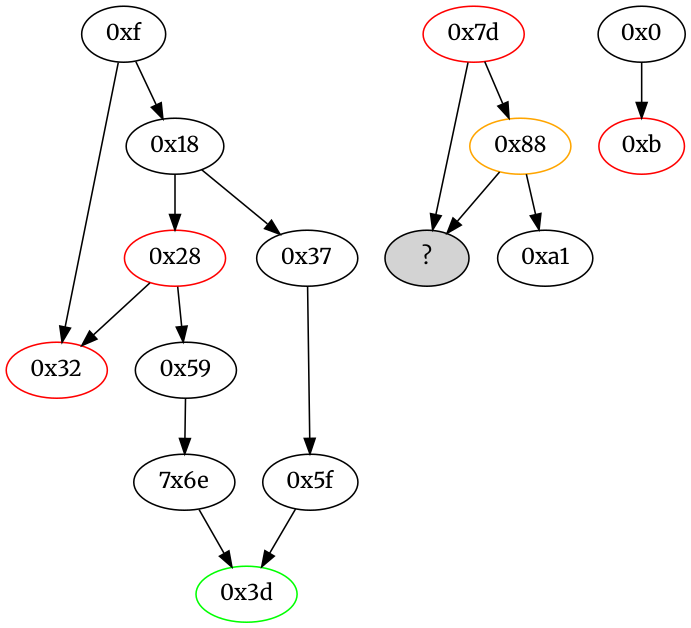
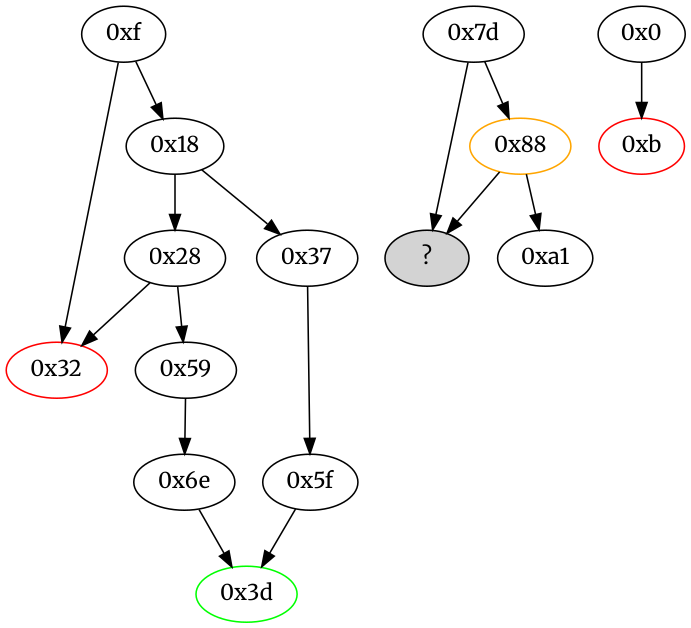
  strict digraph {
    fontname=Merriweather
    node [fillcolor=white fontname=Merriweather style=filled]
    edge [fontname=Merriweather]
    "0x59"
-   "0x6e" [label="7x6e"]
+   "0x6e"
    "0x3d" [color=green]
    "0x37"
    "0x5f"
    "0x88" [color=orange]
-   "0x7d" [color=red]
+   "0x7d"
    "?" [fillcolor=""]
    "0xa1"
    "0x32" [color=red]
    "0xf"
    "0x18"
-   "0x28" [color=red]
+   "0x28"
    "0xb" [color=red]
    "0x0"
    "0x59" -> "0x6e"
    "0x6e" -> "0x3d"
    "0x37" -> "0x5f"
    "0x5f" -> "0x3d"
    "0x88" -> "?"
    "0x88" -> "0xa1"
    "0x7d" -> "0x88"
    "0x7d" -> "?"
    "0xf" -> "0x32"
    "0xf" -> "0x18"
    "0x18" -> "0x37"
    "0x18" -> "0x28"
    "0x28" -> "0x59"
    "0x28" -> "0x32"
    "0x0" -> "0xb"
  }
